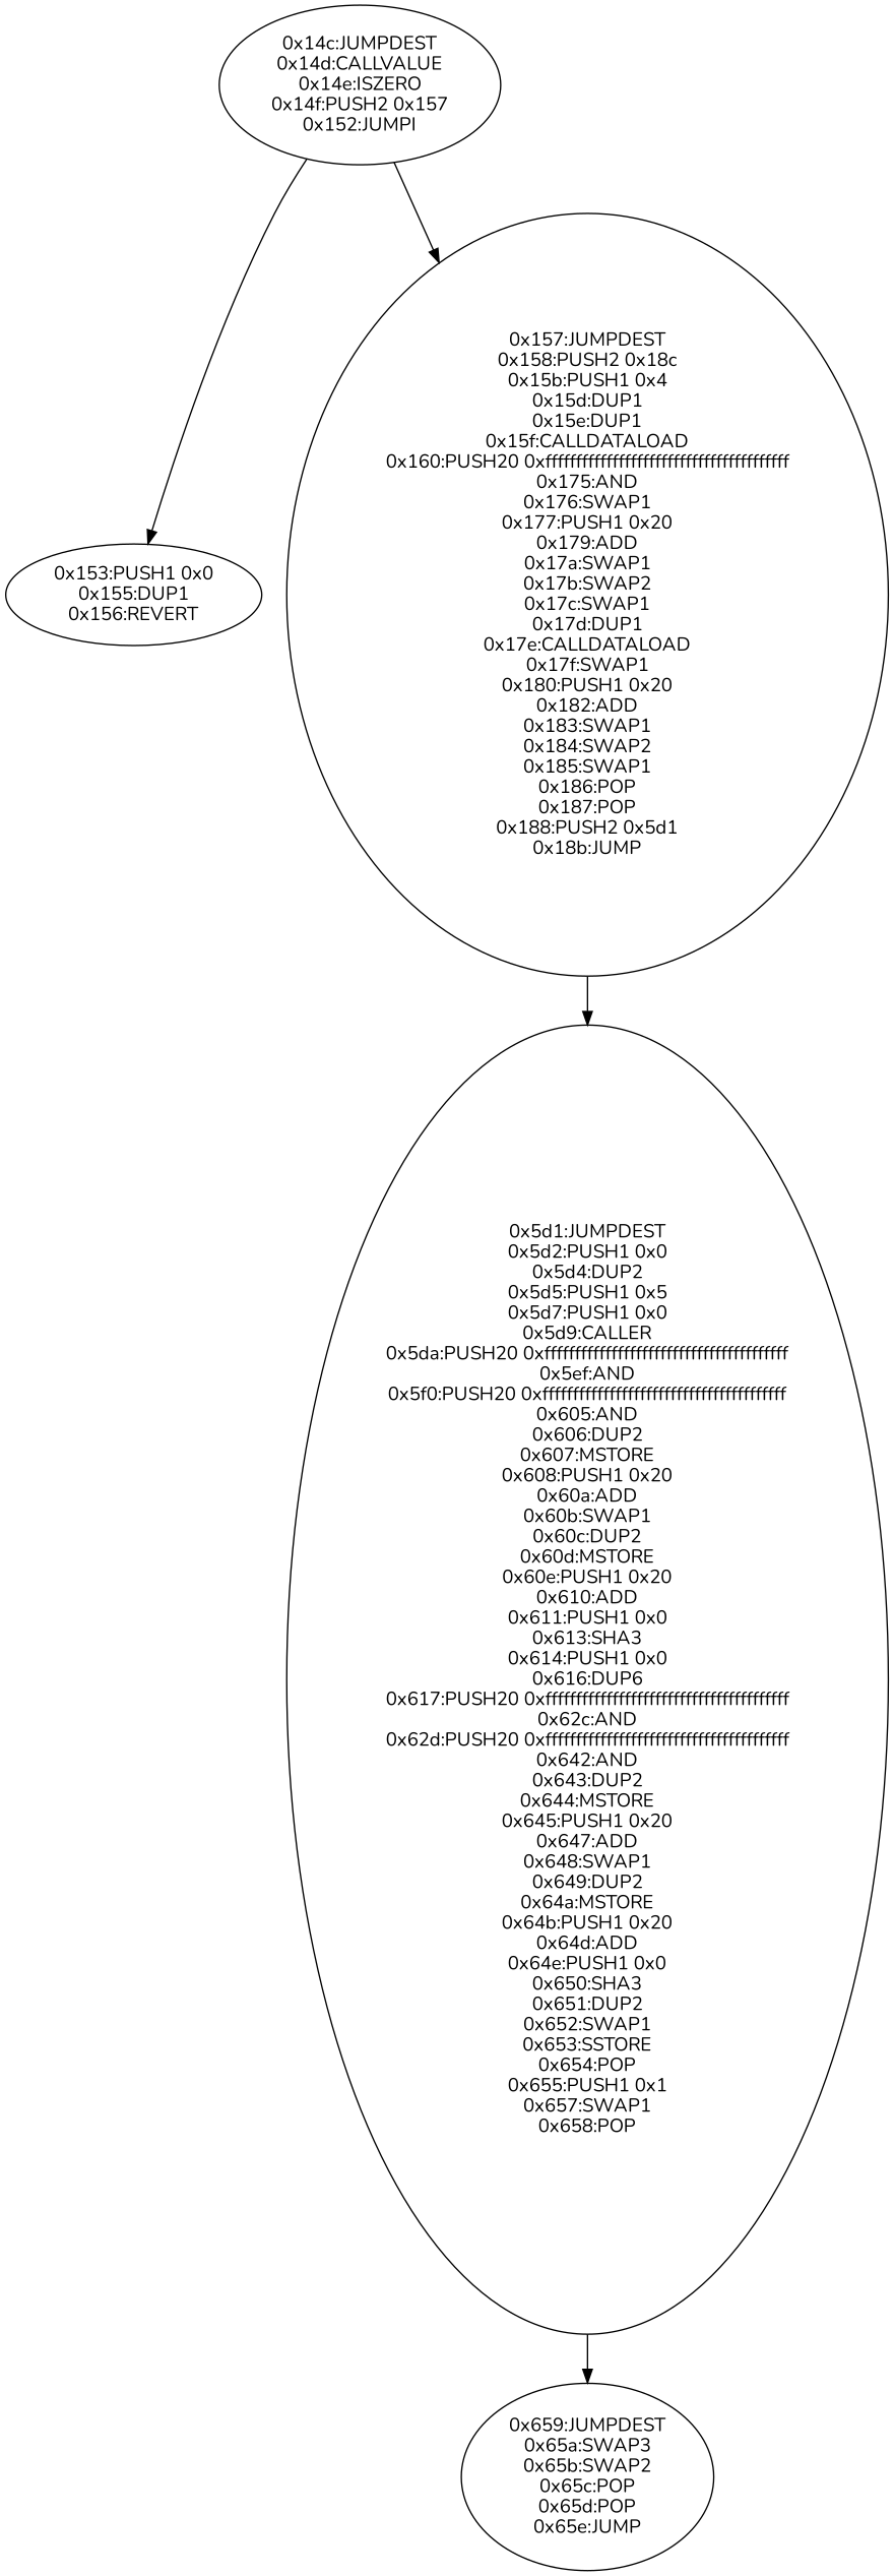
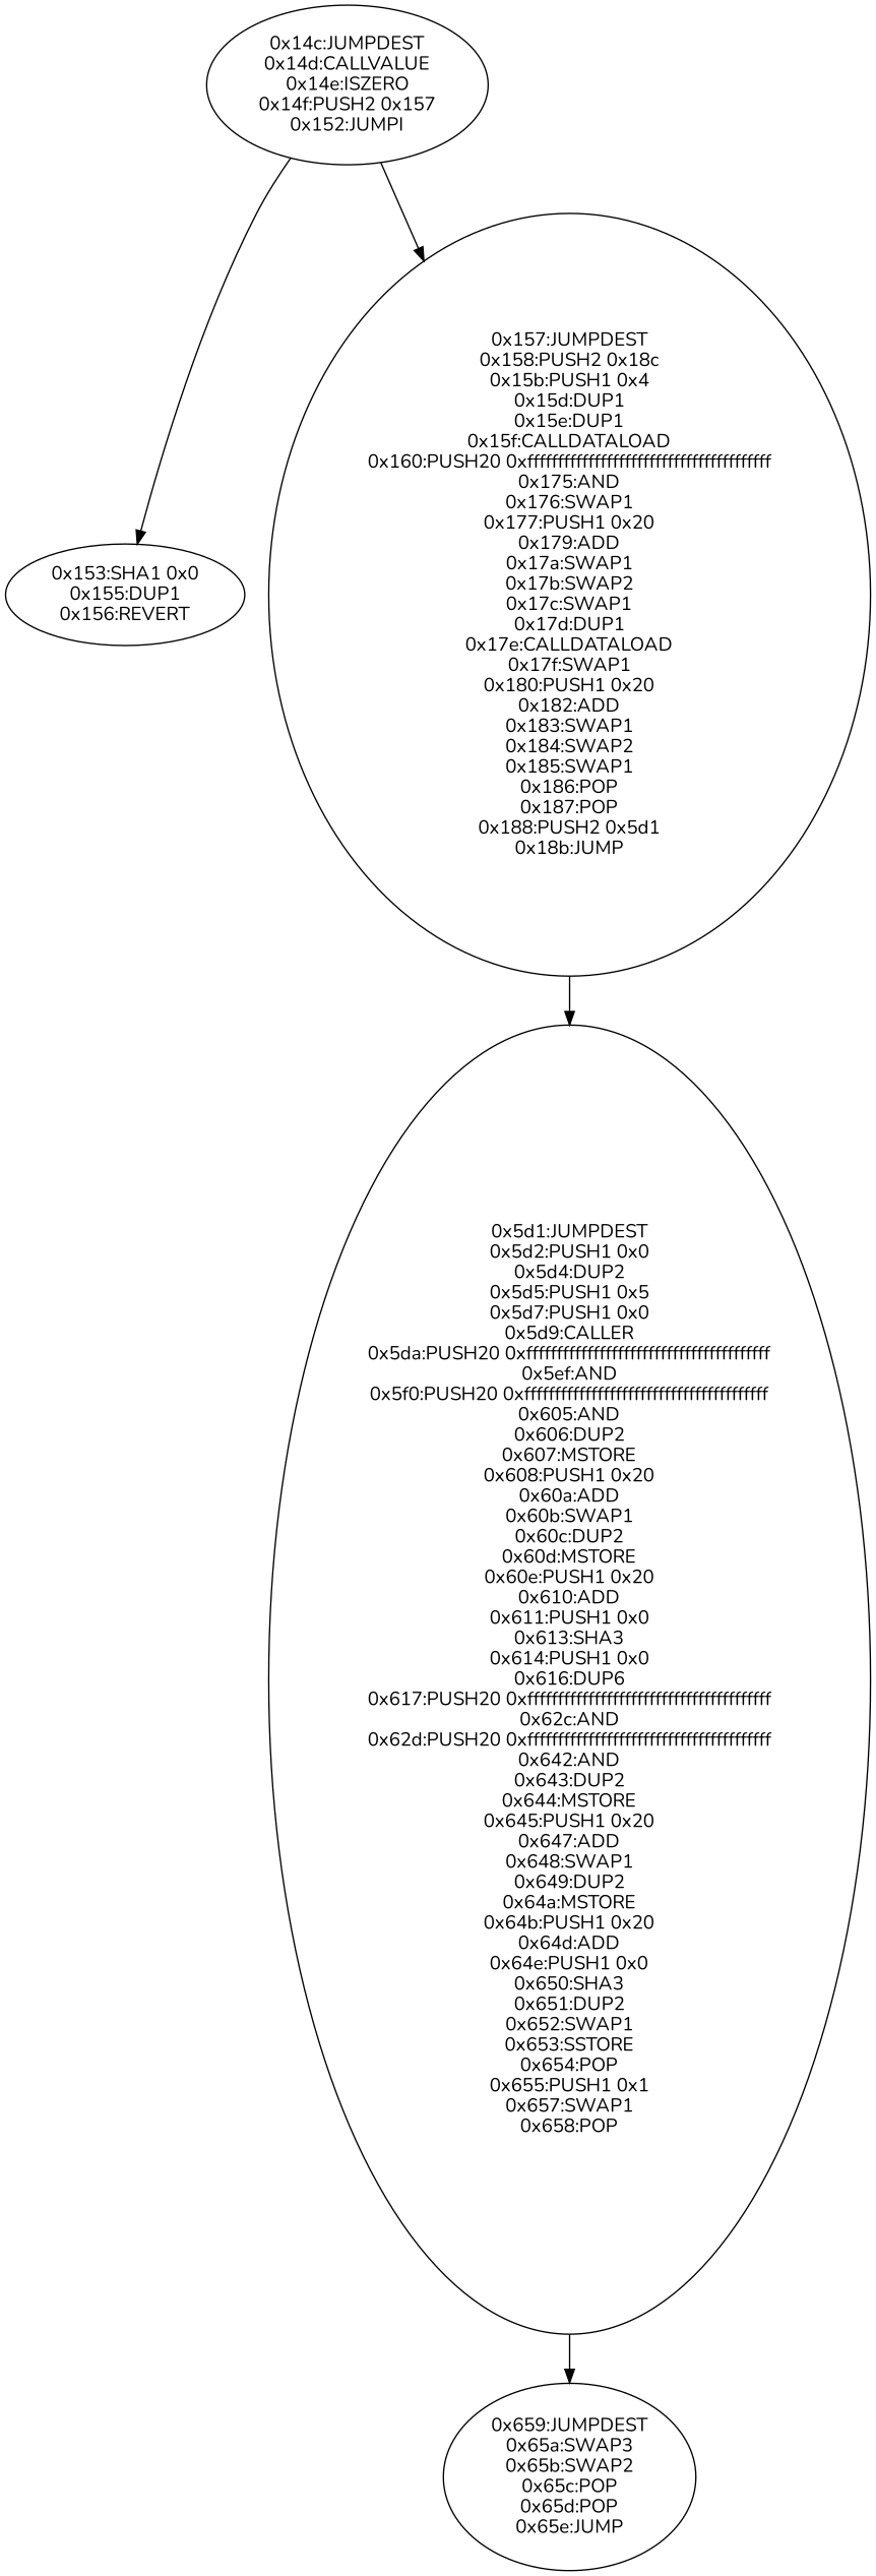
  digraph {
    fontname=Nunito
    node [fontname=Nunito]
    edge [fontname=Nunito]
    n1 [label="0x14c:JUMPDEST\n0x14d:CALLVALUE\n0x14e:ISZERO\n0x14f:PUSH2 0x157\n0x152:JUMPI"]
-   n2 [label="0x153:PUSH1 0x0\n0x155:DUP1\n0x156:REVERT"]
+   n2 [label="0x153:SHA1 0x0\n0x155:DUP1\n0x156:REVERT"]
    n3 [label="0x157:JUMPDEST\n0x158:PUSH2 0x18c\n0x15b:PUSH1 0x4\n0x15d:DUP1\n0x15e:DUP1\n0x15f:CALLDATALOAD\n0x160:PUSH20 0xffffffffffffffffffffffffffffffffffffffff\n0x175:AND\n0x176:SWAP1\n0x177:PUSH1 0x20\n0x179:ADD\n0x17a:SWAP1\n0x17b:SWAP2\n0x17c:SWAP1\n0x17d:DUP1\n0x17e:CALLDATALOAD\n0x17f:SWAP1\n0x180:PUSH1 0x20\n0x182:ADD\n0x183:SWAP1\n0x184:SWAP2\n0x185:SWAP1\n0x186:POP\n0x187:POP\n0x188:PUSH2 0x5d1\n0x18b:JUMP"]
    n4 [label="0x5d1:JUMPDEST\n0x5d2:PUSH1 0x0\n0x5d4:DUP2\n0x5d5:PUSH1 0x5\n0x5d7:PUSH1 0x0\n0x5d9:CALLER\n0x5da:PUSH20 0xffffffffffffffffffffffffffffffffffffffff\n0x5ef:AND\n0x5f0:PUSH20 0xffffffffffffffffffffffffffffffffffffffff\n0x605:AND\n0x606:DUP2\n0x607:MSTORE\n0x608:PUSH1 0x20\n0x60a:ADD\n0x60b:SWAP1\n0x60c:DUP2\n0x60d:MSTORE\n0x60e:PUSH1 0x20\n0x610:ADD\n0x611:PUSH1 0x0\n0x613:SHA3\n0x614:PUSH1 0x0\n0x616:DUP6\n0x617:PUSH20 0xffffffffffffffffffffffffffffffffffffffff\n0x62c:AND\n0x62d:PUSH20 0xffffffffffffffffffffffffffffffffffffffff\n0x642:AND\n0x643:DUP2\n0x644:MSTORE\n0x645:PUSH1 0x20\n0x647:ADD\n0x648:SWAP1\n0x649:DUP2\n0x64a:MSTORE\n0x64b:PUSH1 0x20\n0x64d:ADD\n0x64e:PUSH1 0x0\n0x650:SHA3\n0x651:DUP2\n0x652:SWAP1\n0x653:SSTORE\n0x654:POP\n0x655:PUSH1 0x1\n0x657:SWAP1\n0x658:POP"]
    n5 [label="0x659:JUMPDEST\n0x65a:SWAP3\n0x65b:SWAP2\n0x65c:POP\n0x65d:POP\n0x65e:JUMP"]
    n1 -> n2
    n1 -> n3
    n3 -> n4
    n4 -> n5
  }
